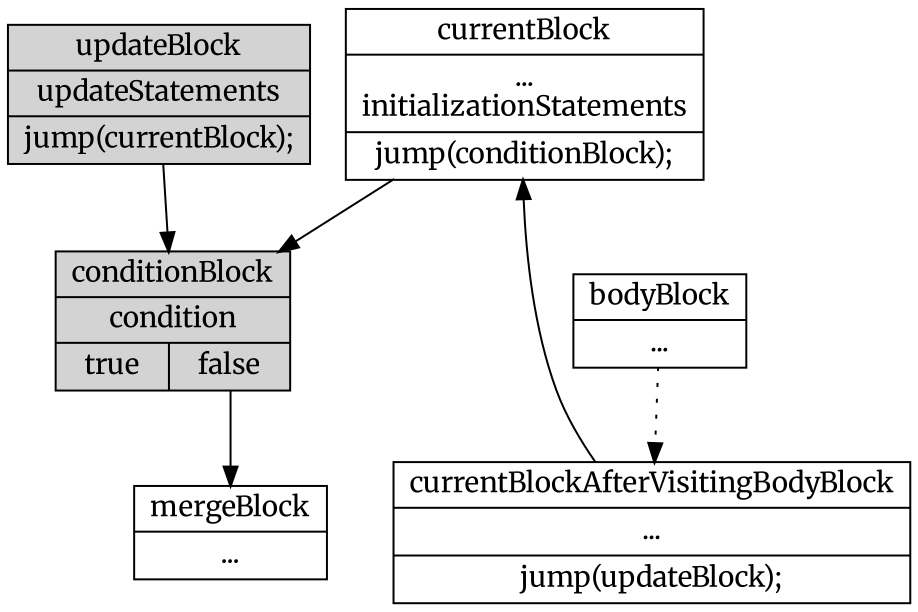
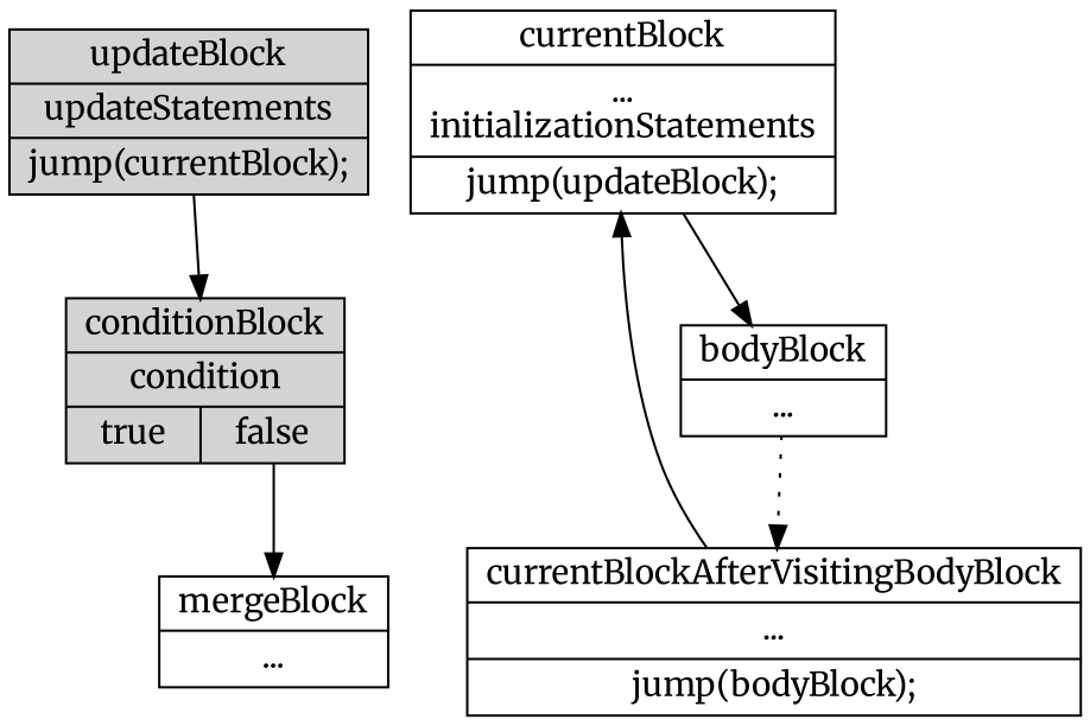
  digraph {
    fontname=Merriweather
    node [fontname=Merriweather shape=record]
    edge [fontname=Merriweather]
    n1 [color=black fillcolor=lightgrey label="{conditionBlock|condition|{<true>true|<false>false}}" style=filled]
    n2 [label="{mergeBlock|...}"]
    n3 [label="{bodyBlock|...}"]
-   n4 [label="{currentBlockAfterVisitingBodyBlock|...|jump(updateBlock);}"]
+   n4 [label="{currentBlockAfterVisitingBodyBlock|...|jump(bodyBlock);}"]
    n5 [color=black fillcolor=lightgrey label="{updateBlock|updateStatements|jump(currentBlock);}" style=filled]
-   n6 [label="{currentBlock|...\ninitializationStatements|jump(conditionBlock);}"]
+   n6 [label="{currentBlock|...\ninitializationStatements|jump(updateBlock);}"]
    n1 -> n2 [tailport=false]
    n3 -> n4 [style=dotted]
    n4 -> n6
    n5 -> n1
-   n6 -> n1
+   n6 -> n3
  }
